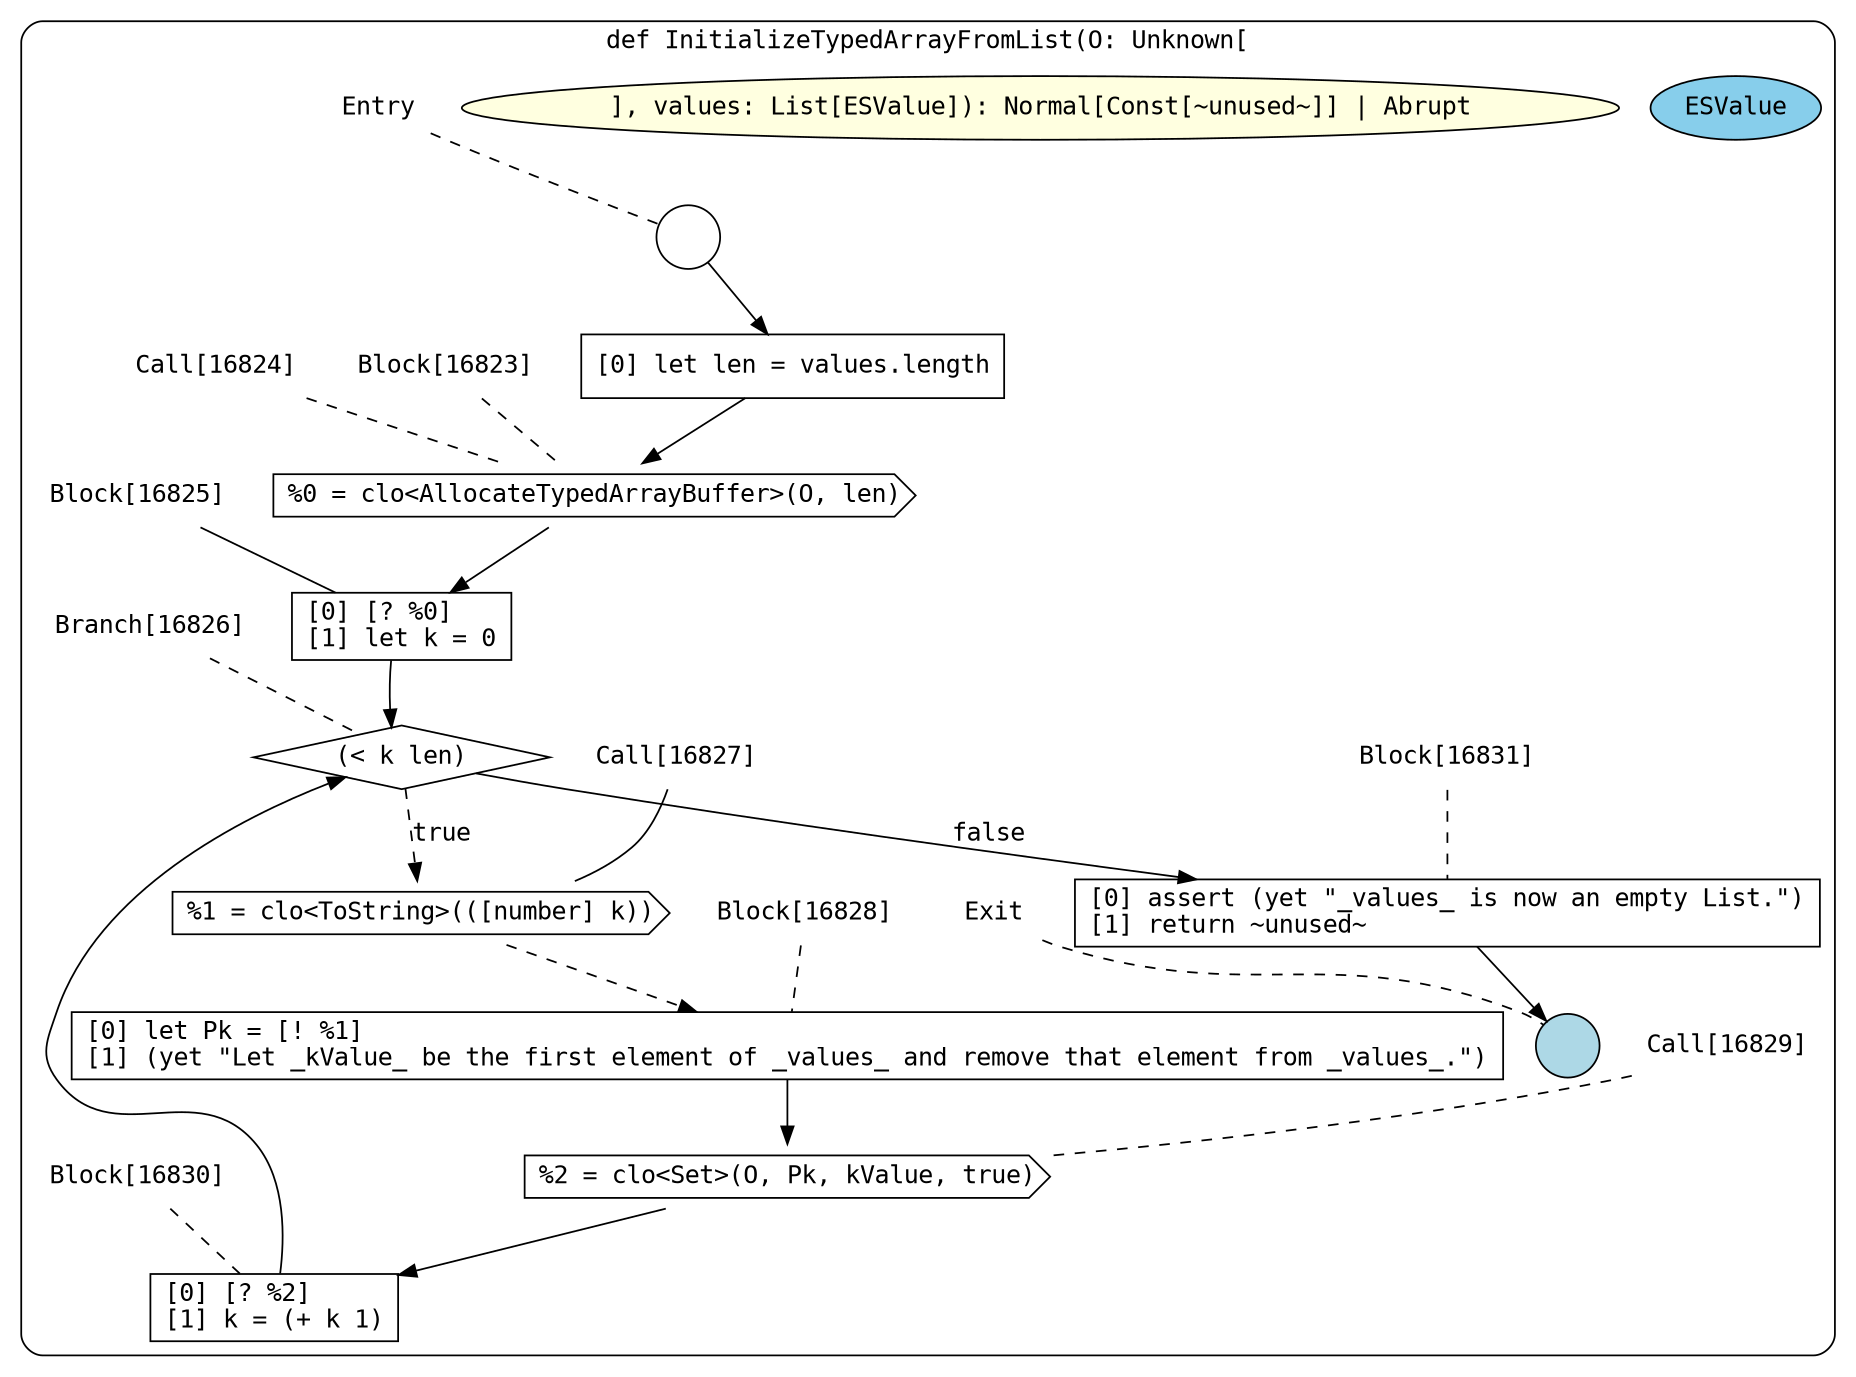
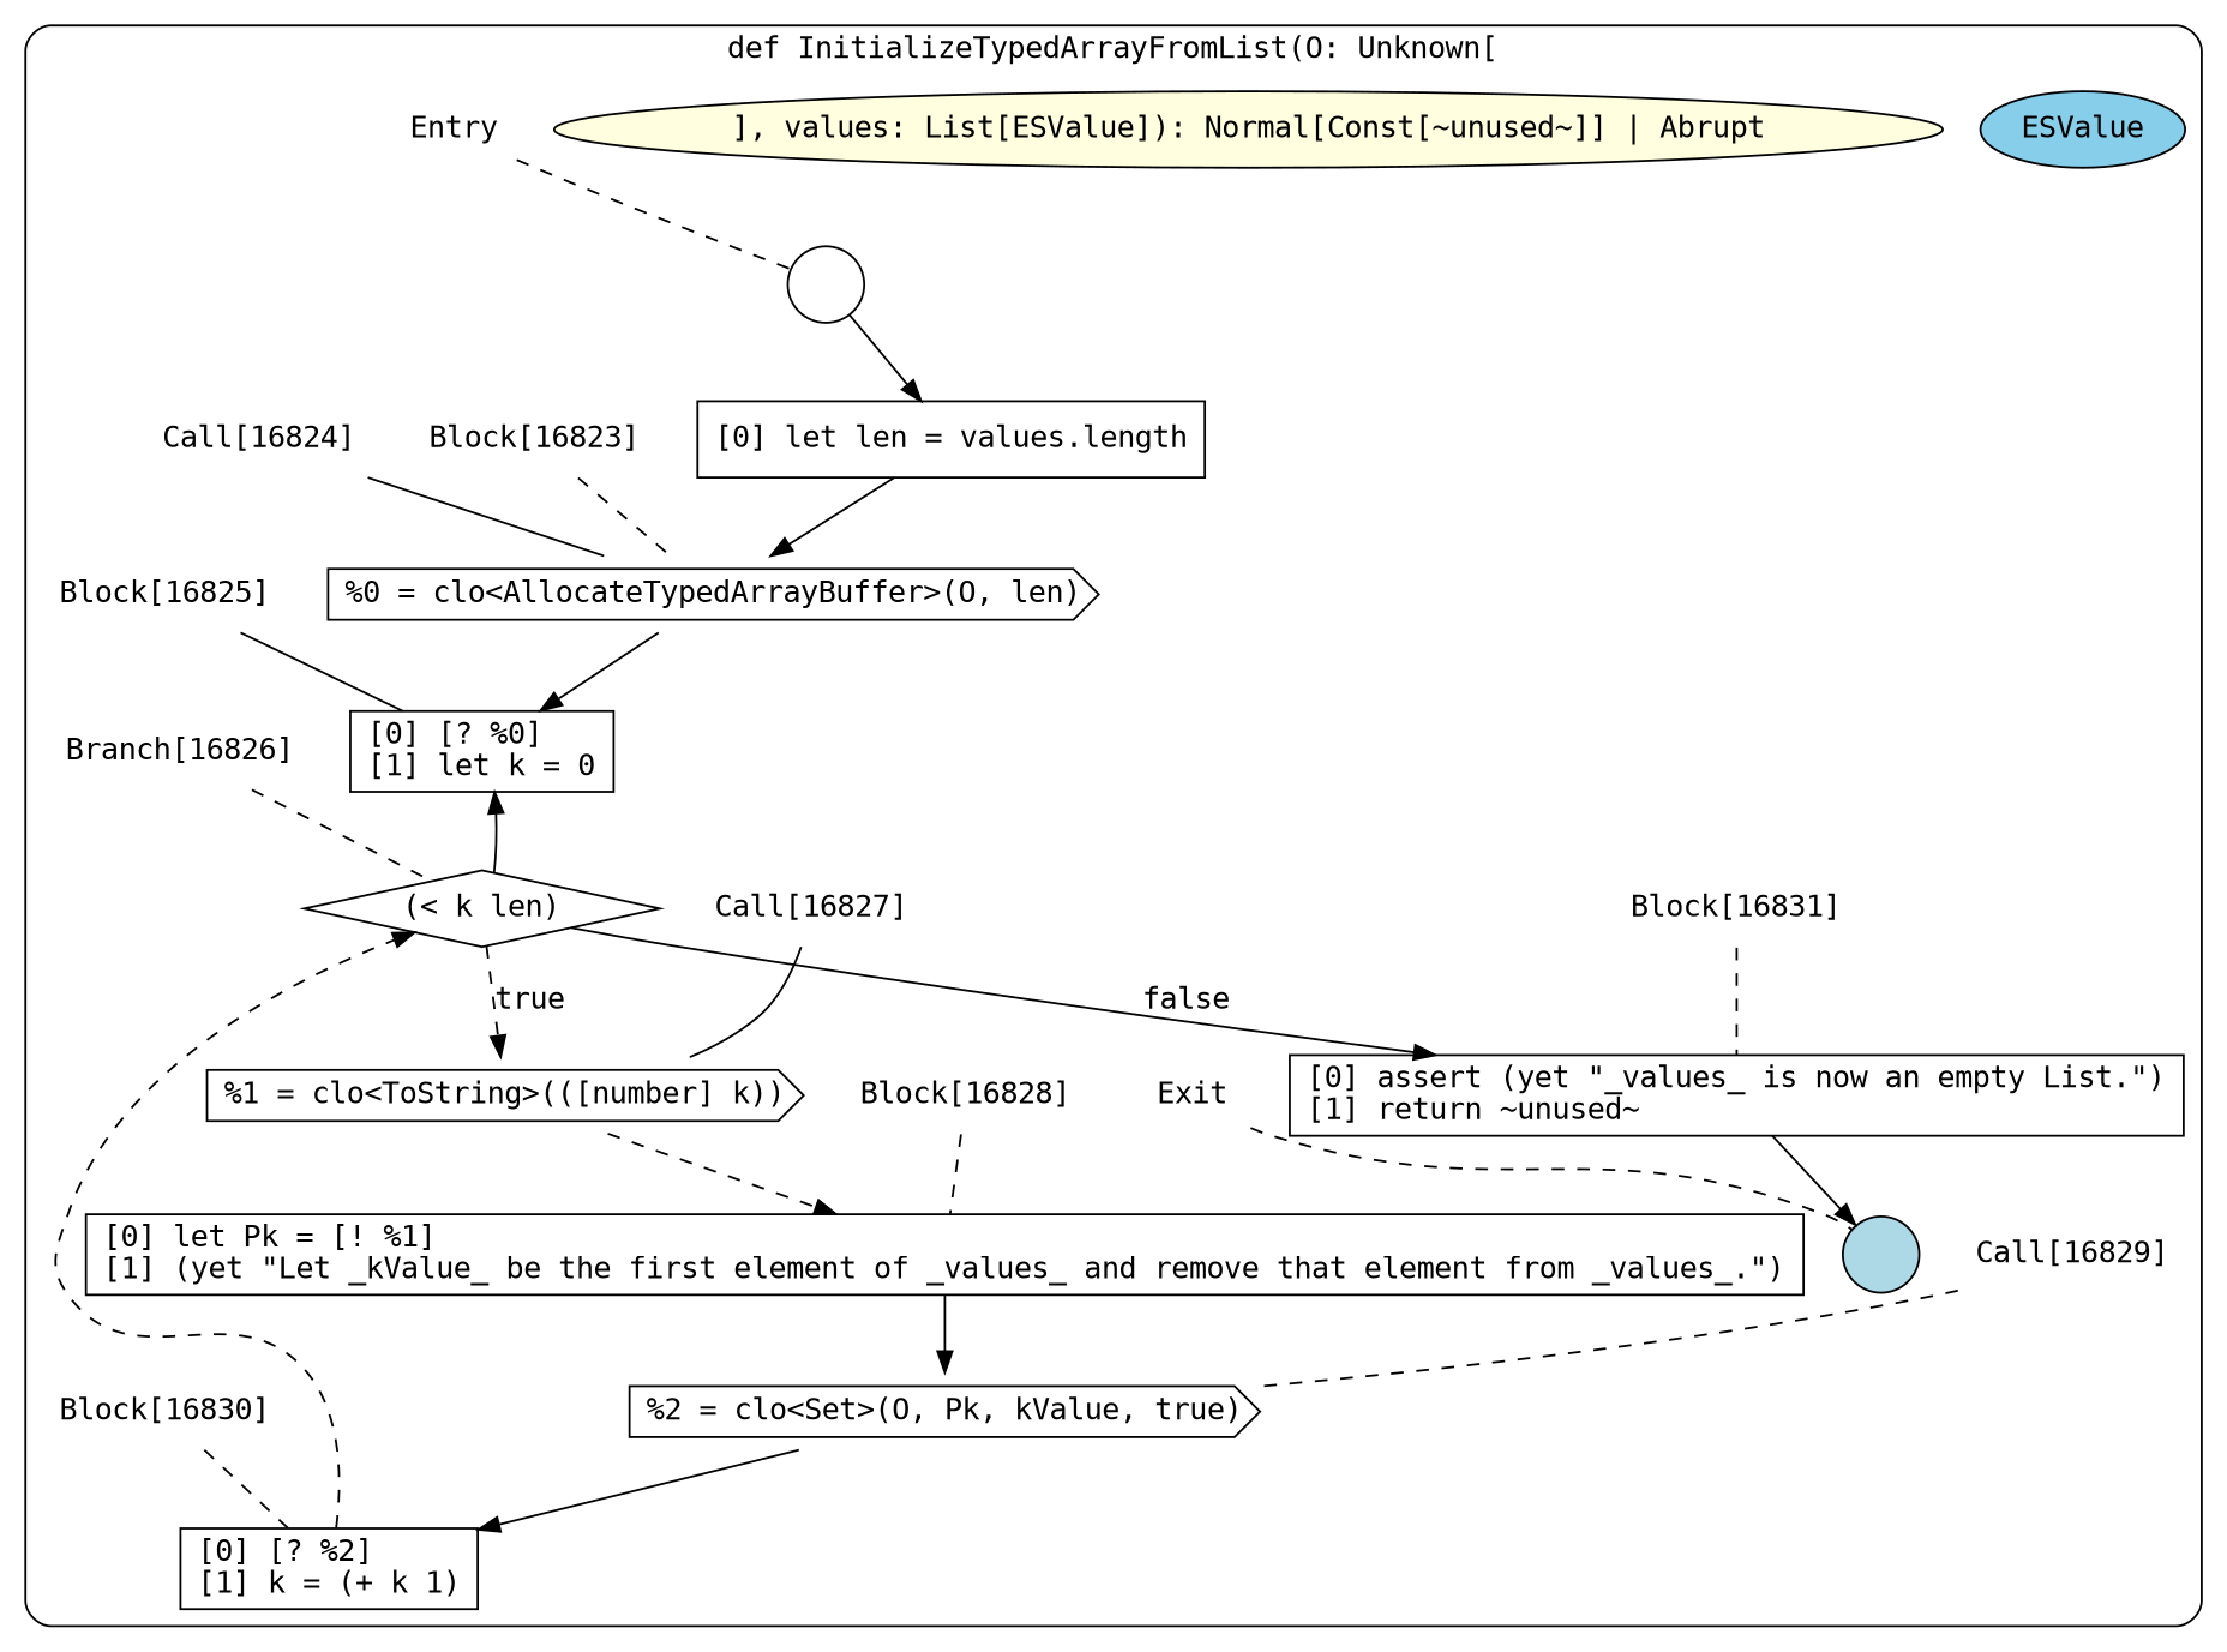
  digraph {
    fontname="DejaVu Sans Mono"
    node [fontname="DejaVu Sans Mono" style=filled shape=none]
    edge [color=black fontname="DejaVu Sans Mono" style=dashed]
    n1 [fillcolor=skyblue label=ESValue shape=""]
    "], values: List[ESValue]): Normal[Const[~unused~]] | Abrupt" [fillcolor=lightyellow shape=""]
    n3 [label=<<font color="black">Entry</font>> style=""]
    n4 [color=black fillcolor=white label=" " shape=circle]
    n5 [color=black fillcolor=white label=<<font color="black">[0] let len = values.length<BR ALIGN="LEFT"/></font>> shape=box]
    n6 [color=black fillcolor=white label=<<font color="black">%0 = clo&lt;AllocateTypedArrayBuffer&gt;(O, len)</font>> shape=cds]
    n7 [label=<<font color="black">Exit</font>> style=""]
    n8 [color=black fillcolor=lightblue label=" " shape=circle]
    n9 [label=<<font color="black">Block[16823]</font>> style=""]
    n10 [color=black fillcolor=white label=<<font color="black">[0] [? %0]<BR ALIGN="LEFT"/>[1] let k = 0<BR ALIGN="LEFT"/></font>> shape=box]
    n11 [label=<<font color="black">Call[16824]</font>> style=""]
    n12 [color=black fillcolor=white label=<<font color="black">(&lt; k len)</font>> shape=diamond]
    n13 [label=<<font color="black">Block[16825]</font>> style=""]
    n14 [color=black fillcolor=white label=<<font color="black">%1 = clo&lt;ToString&gt;(([number] k))</font>> shape=cds]
    n15 [color=black fillcolor=white label=<<font color="black">[0] assert (yet &quot;_values_ is now an empty List.&quot;)<BR ALIGN="LEFT"/>[1] return ~unused~<BR ALIGN="LEFT"/></font>> shape=box]
    n16 [label=<<font color="black">Branch[16826]</font>> style=""]
    n17 [color=black fillcolor=white label=<<font color="black">[0] let Pk = [! %1]<BR ALIGN="LEFT"/>[1] (yet &quot;Let _kValue_ be the first element of _values_ and remove that element from _values_.&quot;)<BR ALIGN="LEFT"/></font>> shape=box]
    n18 [label=<<font color="black">Call[16827]</font>> style=""]
    n19 [color=black fillcolor=white label=<<font color="black">%2 = clo&lt;Set&gt;(O, Pk, kValue, true)</font>> shape=cds]
    n20 [label=<<font color="black">Block[16831]</font>> style=""]
    n21 [label=<<font color="black">Block[16828]</font>> style=""]
    n22 [color=black fillcolor=white label=<<font color="black">[0] [? %2]<BR ALIGN="LEFT"/>[1] k = (+ k 1)<BR ALIGN="LEFT"/></font>> shape=box]
    n23 [label=<<font color="black">Call[16829]</font>> style=""]
    n24 [label=<<font color="black">Block[16830]</font>> style=""]
    subgraph cluster_1 {
      label="def InitializeTypedArrayFromList(O: Unknown["
      style=rounded
      n1
      "], values: List[ESValue]): Normal[Const[~unused~]] | Abrupt"
      n3
      n4
      n5
      n6
      n7
      n8
      n9
      n10
      n11
      n12
      n13
      n14
      n15
      n16
      n17
      n18
      n19
      n20
      n21
      n22
      n23
      n24
    }
    n3 -> n4 [arrowhead=none]
    n4 -> n5 [style=""]
    n5 -> n6 [style=""]
    n6 -> n10 [style=""]
    n7 -> n8 [arrowhead=none]
    n9 -> n6 [arrowhead=none]
-   n10 -> n12 [style=""]
-   n11 -> n6 [arrowhead=none]
+   n12 -> n10 [style=""]
+   n11 -> n6 [arrowhead=none style=solid]
    n12 -> n14 [label=<<font color="black">true</font>>]
    n12 -> n15 [label=<<font color="black">false</font>> style=""]
    n13 -> n10 [arrowhead=none style=solid]
    n14 -> n17
    n15 -> n8 [style=""]
    n16 -> n12 [arrowhead=none]
    n17 -> n19 [style=""]
    n18 -> n14 [arrowhead=none style=solid]
    n19 -> n22 [style=""]
    n20 -> n15 [arrowhead=none]
    n21 -> n17 [arrowhead=none]
-   n22 -> n12 [style=""]
+   n22 -> n12
    n23 -> n19 [arrowhead=none]
    n24 -> n22 [arrowhead=none]
  }
